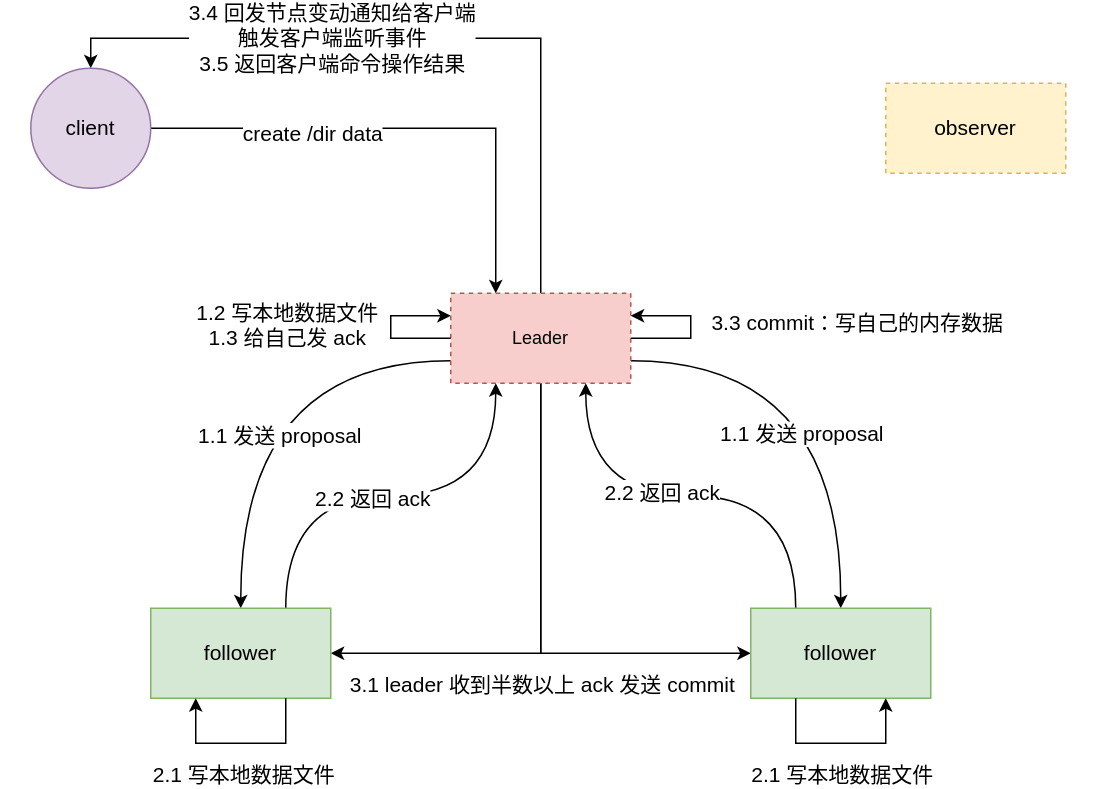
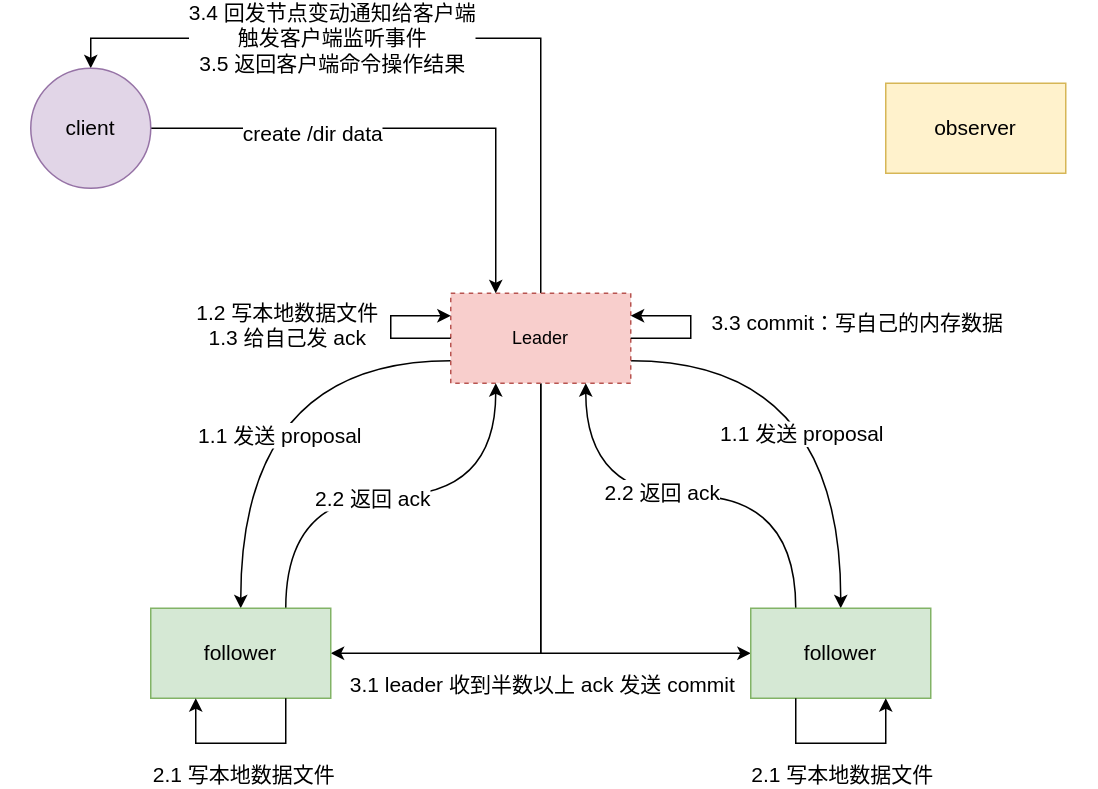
  <mxCell id="0" />
  <mxCell id="1" parent="0" />
  <mxCell id="2" style="edgeStyle=orthogonalEdgeStyle;curved=1;rounded=0;orthogonalLoop=1;jettySize=auto;html=1;exitX=0;exitY=0.75;exitDx=0;exitDy=0;fontFamily=Helvetica;fontSize=14;fontColor=#FF0000;startArrow=none;startFill=0;strokeColor=#000000;" edge="1" parent="1" source="11" target="14"><mxGeometry relative="1" as="geometry" /></mxCell>
  <mxCell id="3" value="1.1 发送 proposal&amp;nbsp;&lt;span style=&quot;font-family: monospace ; font-size: 0px ; background-color: rgb(248 , 249 , 250)&quot;&gt;%3CmxGraphModel%3E%3Croot%3E%3CmxCell%20id%3D%220%22%2F%3E%3CmxCell%20id%3D%221%22%20parent%3D%220%22%2F%3E%3CmxCell%20id%3D%222%22%20value%3D%22follower%22%20style%3D%22rounded%3D0%3BwhiteSpace%3Dwrap%3Bhtml%3D1%3BfontFamily%3DHelvetica%3BfontSize%3D14%3BstrokeColor%3D%2382b366%3BfillColor%3D%23d5e8d4%3B%22%20vertex%3D%221%22%20parent%3D%221%22%3E%3CmxGeometry%20x%3D%22140%22%20y%3D%22440%22%20width%3D%22120%22%20height%3D%2260%22%20as%3D%22geometry%22%2F%3E%3C%2FmxCell%3E%3C%2Froot%3E%3C%2FmxGraphModel%3E&lt;/span&gt;" style="edgeLabel;html=1;align=center;verticalAlign=middle;resizable=0;points=[];fontSize=14;fontFamily=Helvetica;fontColor=#000000;" vertex="1" connectable="0" parent="2"><mxGeometry x="0.241" y="27" relative="1" as="geometry"><mxPoint as="offset" /></mxGeometry></mxCell>
  <mxCell id="4" style="edgeStyle=orthogonalEdgeStyle;curved=1;rounded=0;orthogonalLoop=1;jettySize=auto;html=1;exitX=1;exitY=0.75;exitDx=0;exitDy=0;fontFamily=Helvetica;fontSize=14;fontColor=#FF0000;startArrow=none;startFill=0;strokeColor=#000000;" edge="1" parent="1" source="11" target="17"><mxGeometry relative="1" as="geometry" /></mxCell>
  <mxCell id="5" value="1.1 发送 proposal&amp;nbsp;&lt;span style=&quot;font-family: monospace ; font-size: 0px ; background-color: rgb(248 , 249 , 250)&quot;&gt;%3CmxGraphModel%3E%3Croot%3E%3CmxCell%20id%3D%220%22%2F%3E%3CmxCell%20id%3D%221%22%20parent%3D%220%22%2F%3E%3CmxCell%20id%3D%222%22%20value%3D%22follower%22%20style%3D%22rounded%3D0%3BwhiteSpace%3Dwrap%3Bhtml%3D1%3BfontFamily%3DHelvetica%3BfontSize%3D14%3BstrokeColor%3D%2382b366%3BfillColor%3D%23d5e8d4%3B%22%20vertex%3D%221%22%20parent%3D%221%22%3E%3CmxGeometry%20x%3D%22140%22%20y%3D%22440%22%20width%3D%22120%22%20height%3D%2260%22%20as%3D%22geometry%22%2F%3E%3C%2FmxCell%3E%3C%2Froot%3E%3C%2FmxGraphModel%3E&lt;/span&gt;" style="edgeLabel;html=1;align=center;verticalAlign=middle;resizable=0;points=[];fontSize=14;fontFamily=Helvetica;fontColor=#000000;" vertex="1" connectable="0" parent="4"><mxGeometry x="0.23" y="-25" relative="1" as="geometry"><mxPoint as="offset" /></mxGeometry></mxCell>
  <mxCell id="6" style="rounded=0;orthogonalLoop=1;jettySize=auto;html=1;exitX=0.5;exitY=1;exitDx=0;exitDy=0;entryX=1;entryY=0.5;entryDx=0;entryDy=0;fontFamily=Helvetica;fontSize=14;fontColor=#000000;startArrow=none;startFill=0;strokeColor=#000000;edgeStyle=orthogonalEdgeStyle;" edge="1" parent="1" source="11" target="14"><mxGeometry relative="1" as="geometry" /></mxCell>
  <mxCell id="7" value="3.1 leader 收到半数以上 ack 发送 commit" style="edgeLabel;html=1;align=center;verticalAlign=middle;resizable=0;points=[];fontSize=14;fontFamily=Helvetica;fontColor=#000000;" vertex="1" connectable="0" parent="6"><mxGeometry x="0.226" relative="1" as="geometry"><mxPoint x="16" y="20" as="offset" /></mxGeometry></mxCell>
  <mxCell id="8" style="edgeStyle=orthogonalEdgeStyle;rounded=0;orthogonalLoop=1;jettySize=auto;html=1;exitX=0.5;exitY=1;exitDx=0;exitDy=0;entryX=0;entryY=0.5;entryDx=0;entryDy=0;fontFamily=Helvetica;fontSize=14;fontColor=#000000;startArrow=none;startFill=0;strokeColor=#000000;" edge="1" parent="1" source="11" target="17"><mxGeometry relative="1" as="geometry" /></mxCell>
  <mxCell id="9" style="edgeStyle=orthogonalEdgeStyle;rounded=0;orthogonalLoop=1;jettySize=auto;html=1;exitX=0.5;exitY=0;exitDx=0;exitDy=0;entryX=0.5;entryY=0;entryDx=0;entryDy=0;fontFamily=Helvetica;fontSize=14;fontColor=#000000;startArrow=none;startFill=0;strokeColor=#000000;" edge="1" parent="1" source="11" target="29"><mxGeometry relative="1" as="geometry" /></mxCell>
  <mxCell id="10" value="3.4 回发节点变动通知给客户端&lt;br&gt;触发客户端监听事件&lt;br&gt;3.5 返回客户端命令操作结果" style="edgeLabel;html=1;align=center;verticalAlign=middle;resizable=0;points=[];fontSize=14;fontFamily=Helvetica;fontColor=#000000;" vertex="1" connectable="0" parent="9"><mxGeometry x="0.465" y="-1" relative="1" as="geometry"><mxPoint x="49" as="offset" /></mxGeometry></mxCell>
  <mxCell id="11" value="Leader" style="rounded=0;whiteSpace=wrap;html=1;fillColor=#f8cecc;strokeColor=#b85450;dashed=1;" parent="1" vertex="1"><mxGeometry x="300" y="170" width="120" height="60" as="geometry" /></mxCell>
  <mxCell id="12" style="edgeStyle=orthogonalEdgeStyle;rounded=0;orthogonalLoop=1;jettySize=auto;html=1;exitX=0.75;exitY=0;exitDx=0;exitDy=0;entryX=0.25;entryY=1;entryDx=0;entryDy=0;fontFamily=Helvetica;fontSize=14;fontColor=#000000;startArrow=none;startFill=0;strokeColor=#000000;curved=1;" edge="1" parent="1" source="14" target="11"><mxGeometry relative="1" as="geometry" /></mxCell>
  <mxCell id="13" value="2.2 返回 ack" style="edgeLabel;html=1;align=center;verticalAlign=middle;resizable=0;points=[];fontSize=14;fontFamily=Helvetica;fontColor=#000000;" vertex="1" connectable="0" parent="12"><mxGeometry x="-0.093" y="-1" relative="1" as="geometry"><mxPoint as="offset" /></mxGeometry></mxCell>
  <mxCell id="14" value="follower" style="rounded=0;whiteSpace=wrap;html=1;fontFamily=Helvetica;fontSize=14;strokeColor=#82b366;fillColor=#d5e8d4;" vertex="1" parent="1"><mxGeometry x="100" y="380" width="120" height="60" as="geometry" /></mxCell>
  <mxCell id="15" style="edgeStyle=orthogonalEdgeStyle;curved=1;rounded=0;orthogonalLoop=1;jettySize=auto;html=1;exitX=0.25;exitY=0;exitDx=0;exitDy=0;entryX=0.75;entryY=1;entryDx=0;entryDy=0;fontFamily=Helvetica;fontSize=14;fontColor=#000000;startArrow=none;startFill=0;strokeColor=#000000;" edge="1" parent="1" source="17" target="11"><mxGeometry relative="1" as="geometry" /></mxCell>
  <mxCell id="16" value="2.2 返回 ack" style="edgeLabel;html=1;align=center;verticalAlign=middle;resizable=0;points=[];fontSize=14;fontFamily=Helvetica;fontColor=#000000;" vertex="1" connectable="0" parent="15"><mxGeometry x="0.137" y="-3" relative="1" as="geometry"><mxPoint as="offset" /></mxGeometry></mxCell>
  <mxCell id="17" value="follower" style="rounded=0;whiteSpace=wrap;html=1;fontFamily=Helvetica;fontSize=14;strokeColor=#82b366;fillColor=#d5e8d4;" vertex="1" parent="1"><mxGeometry x="500" y="380" width="120" height="60" as="geometry" /></mxCell>
  <mxCell id="18" style="edgeStyle=orthogonalEdgeStyle;rounded=0;orthogonalLoop=1;jettySize=auto;html=1;exitX=0;exitY=0.5;exitDx=0;exitDy=0;entryX=0;entryY=0.25;entryDx=0;entryDy=0;fontFamily=Helvetica;fontSize=14;fontColor=#000000;startArrow=none;startFill=0;strokeColor=#000000;" edge="1" parent="1" source="11" target="11"><mxGeometry relative="1" as="geometry"><Array as="points"><mxPoint x="260" y="200" /><mxPoint x="260" y="185" /></Array></mxGeometry></mxCell>
  <mxCell id="19" value="1.2 写本地数据文件&lt;br&gt;1.3 给自己发 ack" style="edgeLabel;html=1;align=center;verticalAlign=middle;resizable=0;points=[];fontSize=14;fontFamily=Helvetica;fontColor=#000000;" vertex="1" connectable="0" parent="18"><mxGeometry x="0.043" y="1" relative="1" as="geometry"><mxPoint x="-69" as="offset" /></mxGeometry></mxCell>
  <mxCell id="20" style="edgeStyle=orthogonalEdgeStyle;rounded=0;orthogonalLoop=1;jettySize=auto;html=1;exitX=1;exitY=0.5;exitDx=0;exitDy=0;entryX=1;entryY=0.25;entryDx=0;entryDy=0;fontFamily=Helvetica;fontSize=14;fontColor=#000000;startArrow=none;startFill=0;strokeColor=#000000;" edge="1" parent="1" source="11" target="11"><mxGeometry relative="1" as="geometry"><Array as="points"><mxPoint x="460" y="200" /><mxPoint x="460" y="185" /></Array></mxGeometry></mxCell>
  <mxCell id="21" value="3.3 commit：写自己的内存数据" style="edgeLabel;html=1;align=center;verticalAlign=middle;resizable=0;points=[];fontSize=14;fontFamily=Helvetica;fontColor=#000000;" vertex="1" connectable="0" parent="20"><mxGeometry x="0.269" y="4" relative="1" as="geometry"><mxPoint x="115" as="offset" /></mxGeometry></mxCell>
  <mxCell id="22" style="edgeStyle=orthogonalEdgeStyle;rounded=0;orthogonalLoop=1;jettySize=auto;html=1;exitX=0.75;exitY=1;exitDx=0;exitDy=0;entryX=0.25;entryY=1;entryDx=0;entryDy=0;fontFamily=Helvetica;fontSize=14;fontColor=#000000;startArrow=none;startFill=0;strokeColor=#000000;" edge="1" parent="1" source="14" target="14"><mxGeometry relative="1" as="geometry"><Array as="points"><mxPoint x="190" y="470" /><mxPoint x="130" y="470" /></Array></mxGeometry></mxCell>
  <mxCell id="23" value="2.1 写本地数据文件" style="edgeLabel;html=1;align=center;verticalAlign=middle;resizable=0;points=[];fontSize=14;fontFamily=Helvetica;fontColor=#000000;" vertex="1" connectable="0" parent="22"><mxGeometry x="0.073" y="1" relative="1" as="geometry"><mxPoint x="5" y="19" as="offset" /></mxGeometry></mxCell>
  <mxCell id="24" style="edgeStyle=orthogonalEdgeStyle;rounded=0;orthogonalLoop=1;jettySize=auto;html=1;exitX=0.25;exitY=1;exitDx=0;exitDy=0;entryX=0.75;entryY=1;entryDx=0;entryDy=0;fontFamily=Helvetica;fontSize=14;fontColor=#000000;startArrow=none;startFill=0;strokeColor=#000000;" edge="1" parent="1" source="17" target="17"><mxGeometry relative="1" as="geometry"><Array as="points"><mxPoint x="530" y="470" /><mxPoint x="590" y="470" /></Array></mxGeometry></mxCell>
  <mxCell id="25" value="2.1 写本地数据文件" style="edgeLabel;html=1;align=center;verticalAlign=middle;resizable=0;points=[];fontSize=14;fontFamily=Helvetica;fontColor=#000000;" vertex="1" connectable="0" parent="24"><mxGeometry x="-0.255" y="2" relative="1" as="geometry"><mxPoint x="15" y="22" as="offset" /></mxGeometry></mxCell>
- <mxCell id="26" value="observer" style="rounded=0;whiteSpace=wrap;html=1;fontFamily=Helvetica;fontSize=14;strokeColor=#d6b656;fillColor=#fff2cc;dashed=1;" vertex="1" parent="1"><mxGeometry x="590" y="30" width="120" height="60" as="geometry" /></mxCell>
+ <mxCell id="26" value="observer" style="rounded=0;whiteSpace=wrap;html=1;fontFamily=Helvetica;fontSize=14;strokeColor=#d6b656;fillColor=#fff2cc;" vertex="1" parent="1"><mxGeometry x="590" y="30" width="120" height="60" as="geometry" /></mxCell>
  <mxCell id="27" style="edgeStyle=orthogonalEdgeStyle;rounded=0;orthogonalLoop=1;jettySize=auto;html=1;exitX=1;exitY=0.5;exitDx=0;exitDy=0;entryX=0.25;entryY=0;entryDx=0;entryDy=0;fontFamily=Helvetica;fontSize=14;fontColor=#000000;startArrow=none;startFill=0;strokeColor=#000000;" edge="1" parent="1" source="29" target="11"><mxGeometry relative="1" as="geometry" /></mxCell>
  <mxCell id="28" value="create /dir data" style="edgeLabel;html=1;align=center;verticalAlign=middle;resizable=0;points=[];fontSize=14;fontFamily=Helvetica;fontColor=#000000;" vertex="1" connectable="0" parent="27"><mxGeometry x="-0.368" y="-3" relative="1" as="geometry"><mxPoint as="offset" /></mxGeometry></mxCell>
  <mxCell id="29" value="client" style="ellipse;whiteSpace=wrap;html=1;aspect=fixed;rounded=0;fontFamily=Helvetica;fontSize=14;strokeColor=#9673a6;fillColor=#e1d5e7;" vertex="1" parent="1"><mxGeometry x="20" y="20" width="80" height="80" as="geometry" /></mxCell>
